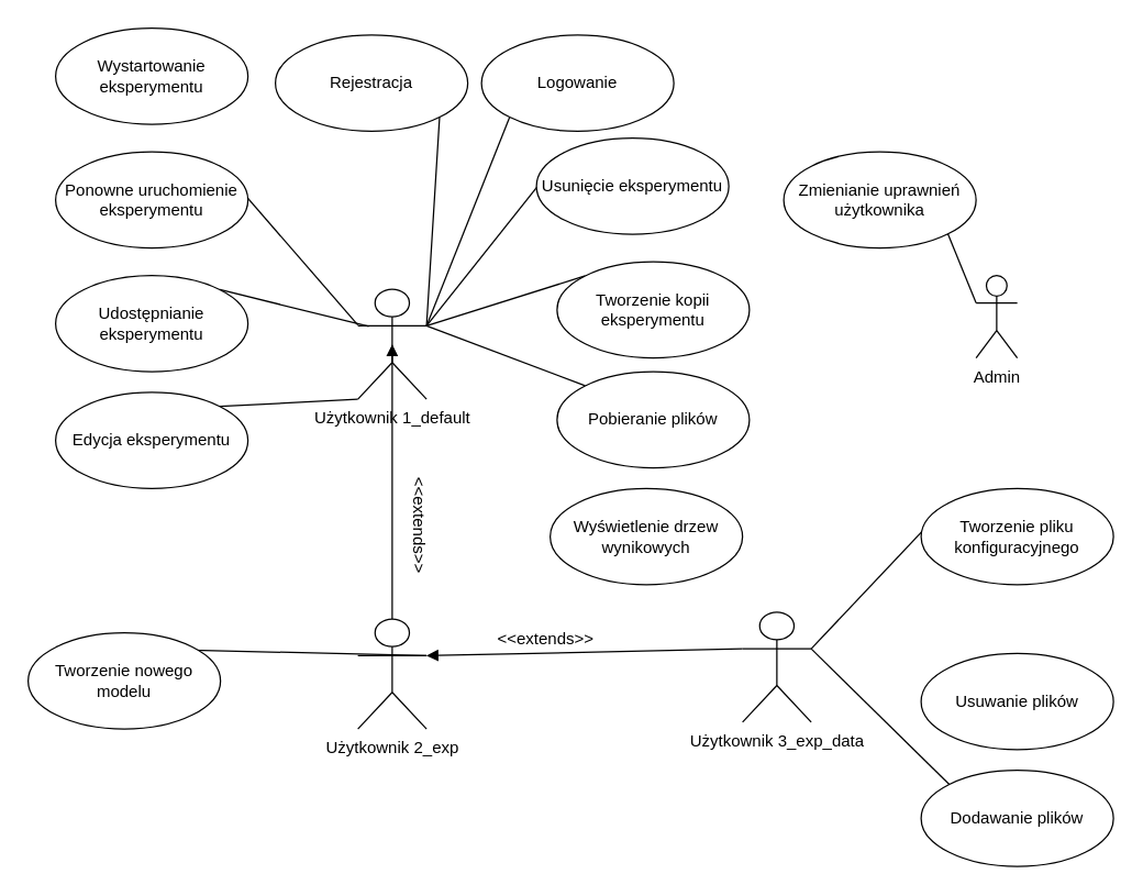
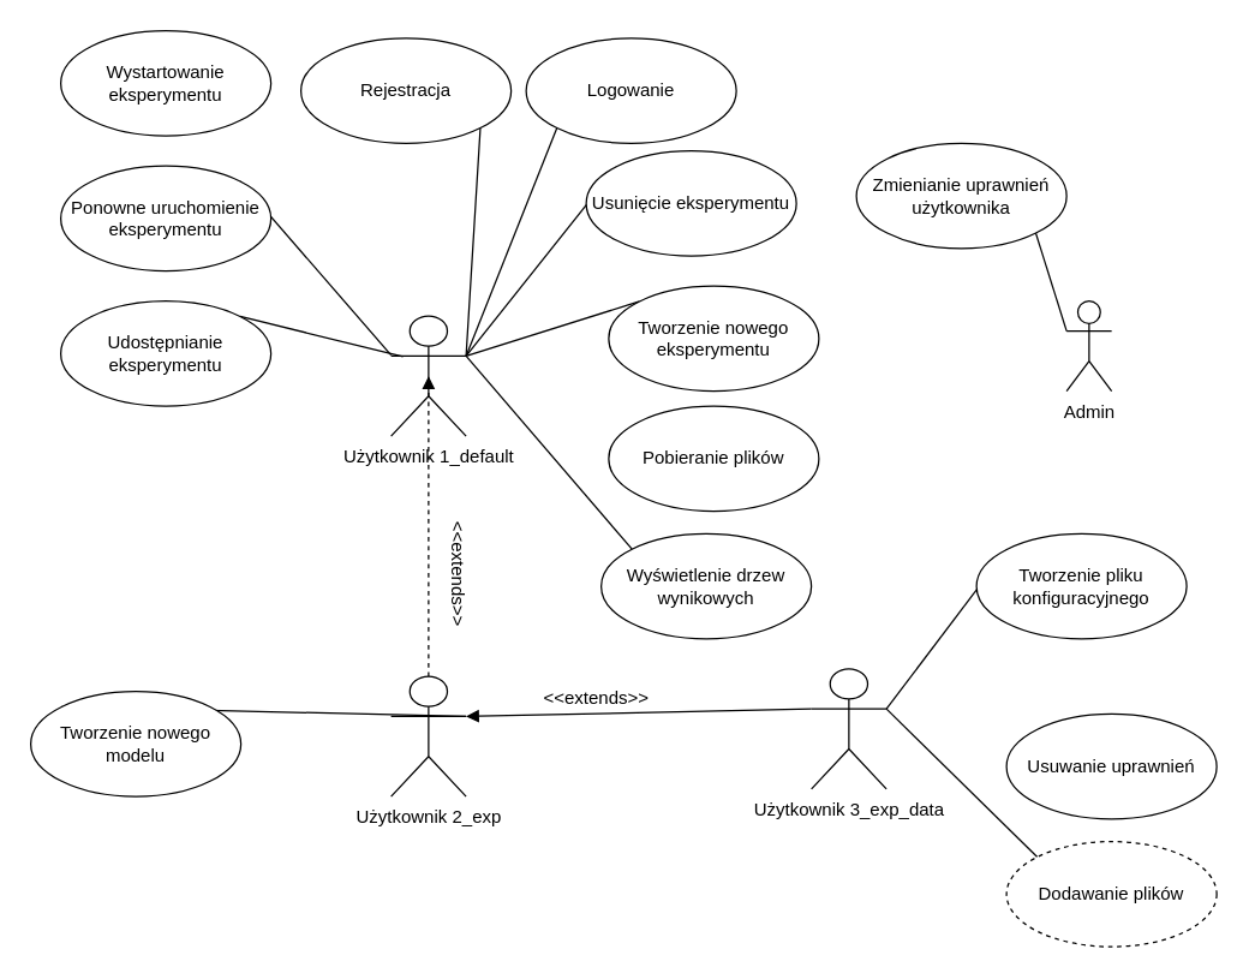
  <mxCell id="0" />
  <mxCell id="1" parent="0" />
  <mxCell id="2" value="&lt;div&gt;Admin&lt;/div&gt;" style="shape=umlActor;verticalLabelPosition=bottom;labelBackgroundColor=#ffffff;verticalAlign=top;html=1;" vertex="1" parent="1"><mxGeometry x="710" y="200" width="30" height="60" as="geometry" /></mxCell>
  <mxCell id="3" value="&lt;div&gt;Użytkownik 1_default&lt;/div&gt;" style="shape=umlActor;verticalLabelPosition=bottom;labelBackgroundColor=#ffffff;verticalAlign=top;html=1;" vertex="1" parent="1"><mxGeometry x="260" y="210" width="50" height="80" as="geometry" /></mxCell>
  <mxCell id="4" style="edgeStyle=none;rounded=0;orthogonalLoop=1;jettySize=auto;html=1;exitX=1;exitY=1;exitDx=0;exitDy=0;entryX=1;entryY=0.333;entryDx=0;entryDy=0;entryPerimeter=0;endArrow=none;endFill=0;" edge="1" parent="1" source="5" target="3"><mxGeometry relative="1" as="geometry" /></mxCell>
  <mxCell id="5" value="&lt;div&gt;Rejestracja&lt;/div&gt;" style="ellipse;whiteSpace=wrap;html=1;" vertex="1" parent="1"><mxGeometry x="200" y="25" width="140" height="70" as="geometry" /></mxCell>
  <mxCell id="6" style="edgeStyle=none;rounded=0;orthogonalLoop=1;jettySize=auto;html=1;exitX=0;exitY=1;exitDx=0;exitDy=0;entryX=1;entryY=0.333;entryDx=0;entryDy=0;entryPerimeter=0;endArrow=none;endFill=0;" edge="1" parent="1" source="7" target="3"><mxGeometry relative="1" as="geometry" /></mxCell>
  <mxCell id="7" value="&lt;div&gt;Logowanie&lt;br&gt;&lt;/div&gt;" style="ellipse;whiteSpace=wrap;html=1;" vertex="1" parent="1"><mxGeometry x="350" y="25" width="140" height="70" as="geometry" /></mxCell>
  <mxCell id="8" style="edgeStyle=none;rounded=0;orthogonalLoop=1;jettySize=auto;html=1;exitX=1;exitY=1;exitDx=0;exitDy=0;entryX=0;entryY=0.333;entryDx=0;entryDy=0;entryPerimeter=0;endArrow=none;endFill=0;" edge="1" parent="1" source="9" target="2"><mxGeometry relative="1" as="geometry" /></mxCell>
- <mxCell id="9" value="&lt;div&gt;Zmienianie uprawnień użytkownika&lt;/div&gt;" style="ellipse;whiteSpace=wrap;html=1;" vertex="1" parent="1"><mxGeometry x="570" y="110" width="140" height="70" as="geometry" /></mxCell>
+ <mxCell id="9" value="&lt;div&gt;Zmienianie uprawnień użytkownika&lt;/div&gt;" style="ellipse;whiteSpace=wrap;html=1;" vertex="1" parent="1"><mxGeometry x="570" y="95" width="140" height="70" as="geometry" /></mxCell>
  <mxCell id="10" style="edgeStyle=none;rounded=0;orthogonalLoop=1;jettySize=auto;html=1;exitX=0;exitY=0;exitDx=0;exitDy=0;entryX=1;entryY=0.333;entryDx=0;entryDy=0;entryPerimeter=0;endArrow=none;endFill=0;" edge="1" parent="1" source="11" target="35"><mxGeometry relative="1" as="geometry" /></mxCell>
- <mxCell id="11" value="Dodawanie plików" style="ellipse;whiteSpace=wrap;html=1;" vertex="1" parent="1"><mxGeometry x="670" y="560" width="140" height="70" as="geometry" /></mxCell>
+ <mxCell id="11" value="Dodawanie plików" style="ellipse;whiteSpace=wrap;html=1;dashed=1;" vertex="1" parent="1"><mxGeometry x="670" y="560" width="140" height="70" as="geometry" /></mxCell>
  <mxCell id="12" style="edgeStyle=none;rounded=0;orthogonalLoop=1;jettySize=auto;html=1;exitX=0;exitY=0;exitDx=0;exitDy=0;entryX=1;entryY=0.333;entryDx=0;entryDy=0;entryPerimeter=0;endArrow=none;endFill=0;" edge="1" parent="1" source="13" target="35"><mxGeometry relative="1" as="geometry" /></mxCell>
- <mxCell id="13" value="&lt;div&gt;Tworzenie pliku konfiguracyjnego&lt;/div&gt;" style="ellipse;whiteSpace=wrap;html=1;" vertex="1" parent="1"><mxGeometry x="670" y="355" width="140" height="70" as="geometry" /></mxCell>
+ <mxCell id="13" value="&lt;div&gt;Tworzenie pliku konfiguracyjnego&lt;/div&gt;" style="ellipse;whiteSpace=wrap;html=1;" vertex="1" parent="1"><mxGeometry x="650" y="355" width="140" height="70" as="geometry" /></mxCell>
  <mxCell id="14" style="edgeStyle=none;rounded=0;orthogonalLoop=1;jettySize=auto;html=1;exitX=0;exitY=0;exitDx=0;exitDy=0;entryX=1;entryY=0.333;entryDx=0;entryDy=0;entryPerimeter=0;endArrow=none;endFill=0;" edge="1" parent="1" source="15" target="33"><mxGeometry relative="1" as="geometry" /></mxCell>
  <mxCell id="15" value="&lt;div&gt;Tworzenie nowego modelu&lt;/div&gt;" style="ellipse;whiteSpace=wrap;html=1;" vertex="1" parent="1"><mxGeometry x="20" y="460" width="140" height="70" as="geometry" /></mxCell>
  <mxCell id="16" value="Wystartowanie eksperymentu" style="ellipse;whiteSpace=wrap;html=1;" vertex="1" parent="1"><mxGeometry x="40" y="20" width="140" height="70" as="geometry" /></mxCell>
  <mxCell id="17" style="edgeStyle=none;rounded=0;orthogonalLoop=1;jettySize=auto;html=1;exitX=1;exitY=0;exitDx=0;exitDy=0;endArrow=none;endFill=0;" edge="1" parent="1" source="18"><mxGeometry relative="1" as="geometry"><mxPoint x="260" y="236" as="targetPoint" /></mxGeometry></mxCell>
  <mxCell id="18" value="&lt;div&gt;Ponowne uruchomienie eksperymentu &lt;br&gt;&lt;/div&gt;" style="ellipse;whiteSpace=wrap;html=1;" vertex="1" parent="1"><mxGeometry x="40" y="110" width="140" height="70" as="geometry" /></mxCell>
+ <mxCell id="19" style="edgeStyle=none;rounded=0;orthogonalLoop=1;jettySize=auto;html=1;exitX=0;exitY=0;exitDx=0;exitDy=0;endArrow=none;endFill=0;entryX=1;entryY=0.333;entryDx=0;entryDy=0;entryPerimeter=0;" edge="1" parent="1" source="20" target="3"><mxGeometry relative="1" as="geometry"><mxPoint x="320" y="260" as="targetPoint" /></mxGeometry></mxCell>
  <mxCell id="20" value="&lt;div&gt;Wyświetlenie drzew wynikowych&lt;br&gt;&lt;/div&gt;" style="ellipse;whiteSpace=wrap;html=1;" vertex="1" parent="1"><mxGeometry x="400" y="355" width="140" height="70" as="geometry" /></mxCell>
- <mxCell id="21" style="edgeStyle=none;rounded=0;orthogonalLoop=1;jettySize=auto;html=1;exitX=1;exitY=0;exitDx=0;exitDy=0;entryX=0;entryY=1;entryDx=0;entryDy=0;entryPerimeter=0;endArrow=none;endFill=0;" edge="1" parent="1" source="22" target="3"><mxGeometry relative="1" as="geometry" /></mxCell>
- <mxCell id="22" value="Edycja eksperymentu" style="ellipse;whiteSpace=wrap;html=1;" vertex="1" parent="1"><mxGeometry x="40" y="285" width="140" height="70" as="geometry" /></mxCell>
  <mxCell id="23" style="edgeStyle=none;rounded=0;orthogonalLoop=1;jettySize=auto;html=1;exitX=0;exitY=0;exitDx=0;exitDy=0;entryX=1;entryY=0.333;entryDx=0;entryDy=0;entryPerimeter=0;endArrow=none;endFill=0;" edge="1" parent="1" source="24" target="3"><mxGeometry relative="1" as="geometry" /></mxCell>
  <mxCell id="24" value="&lt;div&gt;Usunięcie eksperymentu&lt;/div&gt;" style="ellipse;whiteSpace=wrap;html=1;" vertex="1" parent="1"><mxGeometry x="390" y="100" width="140" height="70" as="geometry" /></mxCell>
  <mxCell id="25" style="edgeStyle=none;rounded=0;orthogonalLoop=1;jettySize=auto;html=1;exitX=1;exitY=0;exitDx=0;exitDy=0;endArrow=none;endFill=0;entryX=0.16;entryY=0.338;entryDx=0;entryDy=0;entryPerimeter=0;" edge="1" parent="1" source="26" target="3"><mxGeometry relative="1" as="geometry"><mxPoint x="260" y="235" as="targetPoint" /></mxGeometry></mxCell>
  <mxCell id="26" value="Udostępnianie eksperymentu" style="ellipse;whiteSpace=wrap;html=1;" vertex="1" parent="1"><mxGeometry x="40" y="200" width="140" height="70" as="geometry" /></mxCell>
  <mxCell id="27" style="edgeStyle=none;rounded=0;orthogonalLoop=1;jettySize=auto;html=1;exitX=0;exitY=0;exitDx=0;exitDy=0;entryX=1;entryY=0.333;entryDx=0;entryDy=0;entryPerimeter=0;endArrow=none;endFill=0;" edge="1" parent="1" source="28" target="3"><mxGeometry relative="1" as="geometry" /></mxCell>
- <mxCell id="28" value="Tworzenie kopii eksperymentu" style="ellipse;whiteSpace=wrap;html=1;" vertex="1" parent="1"><mxGeometry x="405" y="190" width="140" height="70" as="geometry" /></mxCell>
- <mxCell id="29" value="Usuwanie plików" style="ellipse;whiteSpace=wrap;html=1;" vertex="1" parent="1"><mxGeometry x="670" y="475" width="140" height="70" as="geometry" /></mxCell>
- <mxCell id="30" style="edgeStyle=none;rounded=0;orthogonalLoop=1;jettySize=auto;html=1;exitX=0;exitY=0;exitDx=0;exitDy=0;entryX=1;entryY=0.333;entryDx=0;entryDy=0;entryPerimeter=0;endArrow=none;endFill=0;" edge="1" parent="1" source="31" target="3"><mxGeometry relative="1" as="geometry" /></mxCell>
+ <mxCell id="28" value="Tworzenie nowego eksperymentu" style="ellipse;whiteSpace=wrap;html=1;" vertex="1" parent="1"><mxGeometry x="405" y="190" width="140" height="70" as="geometry" /></mxCell>
+ <mxCell id="29" value="Usuwanie uprawnień" style="ellipse;whiteSpace=wrap;html=1;" vertex="1" parent="1"><mxGeometry x="670" y="475" width="140" height="70" as="geometry" /></mxCell>
  <mxCell id="31" value="Pobieranie plików" style="ellipse;whiteSpace=wrap;html=1;" vertex="1" parent="1"><mxGeometry x="405" y="270" width="140" height="70" as="geometry" /></mxCell>
- <mxCell id="32" style="edgeStyle=none;rounded=0;orthogonalLoop=1;jettySize=auto;html=1;exitX=0.5;exitY=0;exitDx=0;exitDy=0;exitPerimeter=0;entryX=0.5;entryY=0.5;entryDx=0;entryDy=0;entryPerimeter=0;endArrow=block;endFill=1;" edge="1" parent="1" source="33" target="3"><mxGeometry relative="1" as="geometry" /></mxCell>
+ <mxCell id="32" style="edgeStyle=none;rounded=0;orthogonalLoop=1;jettySize=auto;html=1;exitX=0.5;exitY=0;exitDx=0;exitDy=0;exitPerimeter=0;entryX=0.5;entryY=0.5;entryDx=0;entryDy=0;entryPerimeter=0;endArrow=block;endFill=1;dashed=1;" edge="1" parent="1" source="33" target="3"><mxGeometry relative="1" as="geometry" /></mxCell>
  <mxCell id="33" value="&lt;div&gt;Użytkownik 2_exp&lt;br&gt;&lt;/div&gt;&lt;div&gt;&lt;br&gt;&lt;/div&gt;" style="shape=umlActor;verticalLabelPosition=bottom;labelBackgroundColor=#ffffff;verticalAlign=top;html=1;" vertex="1" parent="1"><mxGeometry x="260" y="450" width="50" height="80" as="geometry" /></mxCell>
  <mxCell id="34" style="edgeStyle=none;rounded=0;orthogonalLoop=1;jettySize=auto;html=1;exitX=0;exitY=0.333;exitDx=0;exitDy=0;exitPerimeter=0;entryX=1;entryY=0.333;entryDx=0;entryDy=0;entryPerimeter=0;endArrow=block;endFill=1;" edge="1" parent="1" source="35" target="33"><mxGeometry relative="1" as="geometry" /></mxCell>
  <mxCell id="35" value="&lt;div&gt;Użytkownik 3_exp_data&lt;/div&gt;&lt;div&gt;&lt;br&gt;&lt;/div&gt;" style="shape=umlActor;verticalLabelPosition=bottom;labelBackgroundColor=#ffffff;verticalAlign=top;html=1;" vertex="1" parent="1"><mxGeometry x="540" y="445" width="50" height="80" as="geometry" /></mxCell>
  <mxCell id="36" value="&lt;div&gt;&amp;lt;&amp;lt;extends&amp;gt;&amp;gt;&lt;/div&gt;" style="text;html=1;resizable=0;points=[];autosize=1;align=left;verticalAlign=top;spacingTop=-4;rotation=90;" vertex="1" parent="1"><mxGeometry x="260" y="380" width="90" height="20" as="geometry" /></mxCell>
  <mxCell id="37" value="&lt;div&gt;&amp;lt;&amp;lt;extends&amp;gt;&amp;gt;&lt;/div&gt;" style="text;html=1;resizable=0;points=[];autosize=1;align=left;verticalAlign=top;spacingTop=-4;rotation=0;" vertex="1" parent="1"><mxGeometry x="360" y="455" width="90" height="20" as="geometry" /></mxCell>
